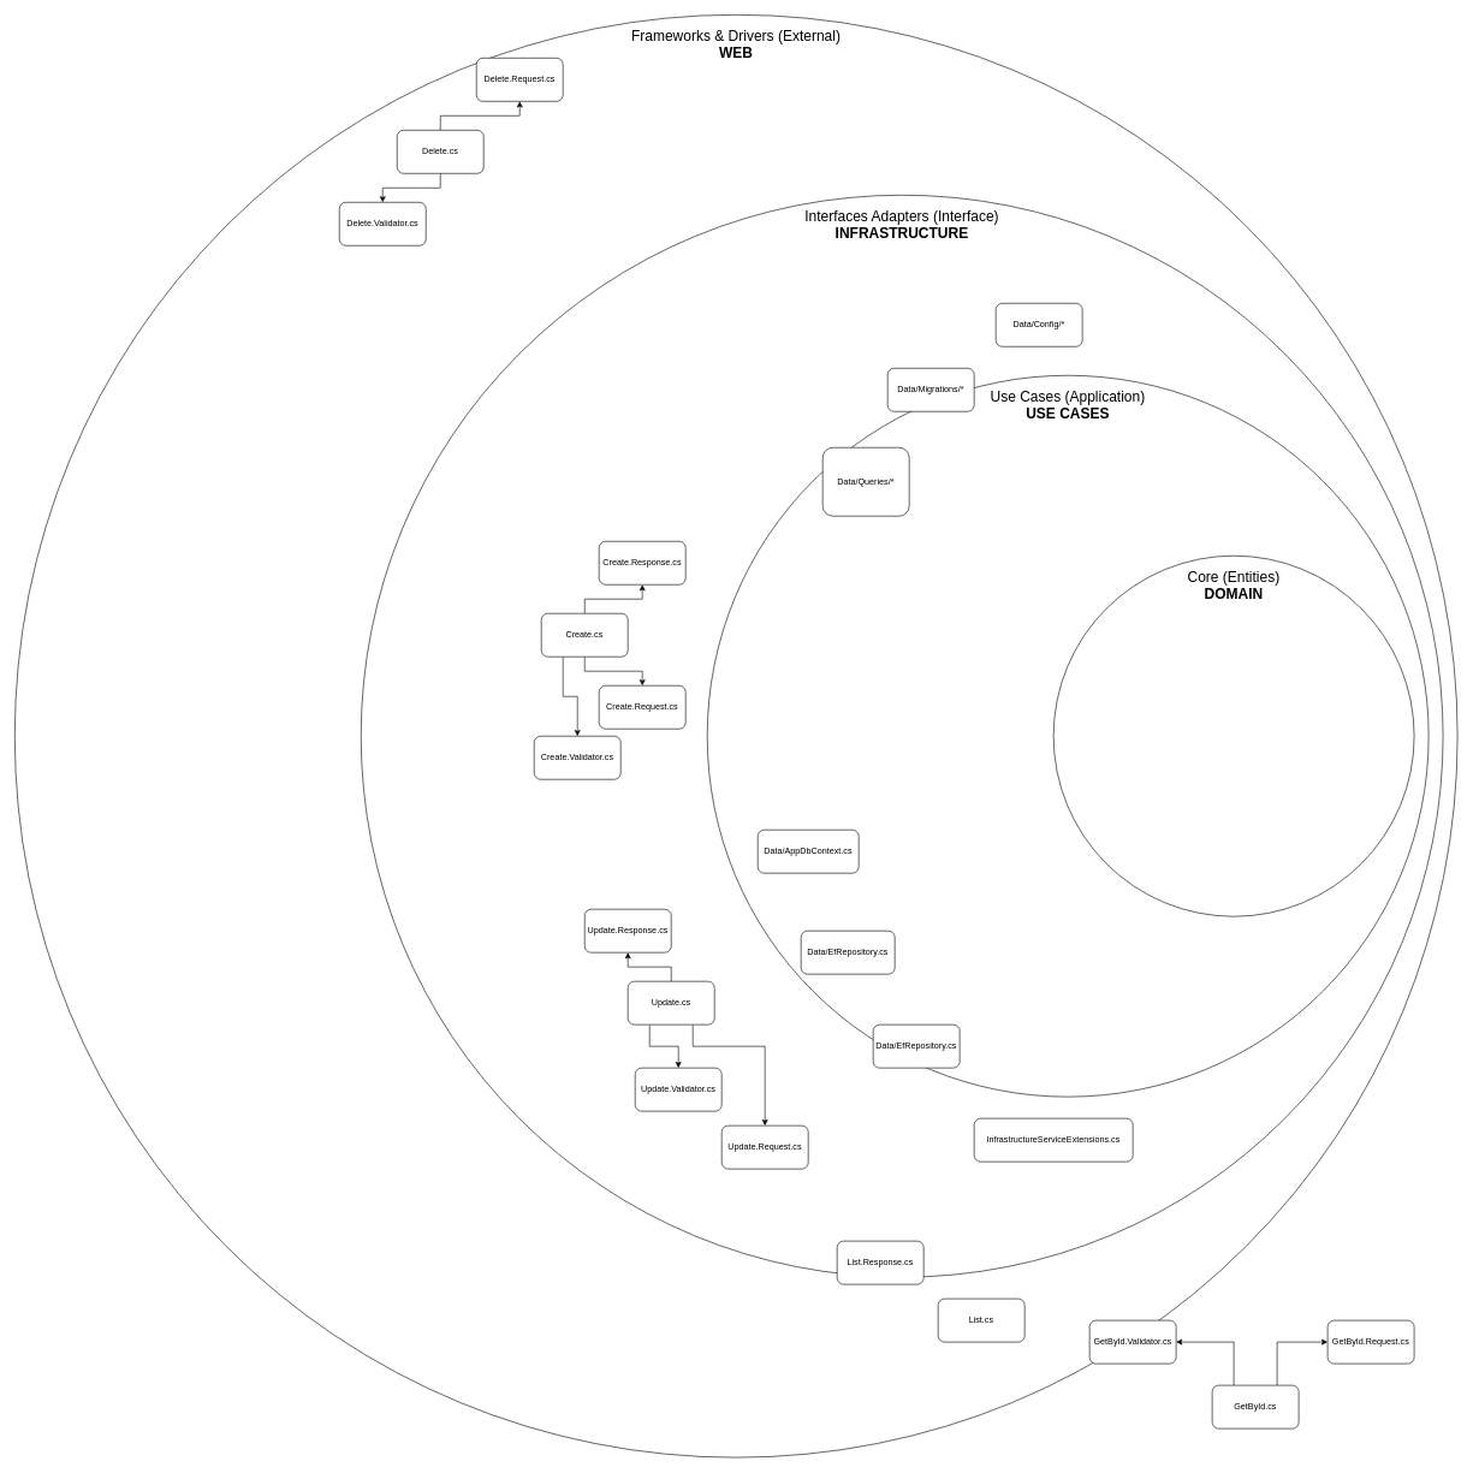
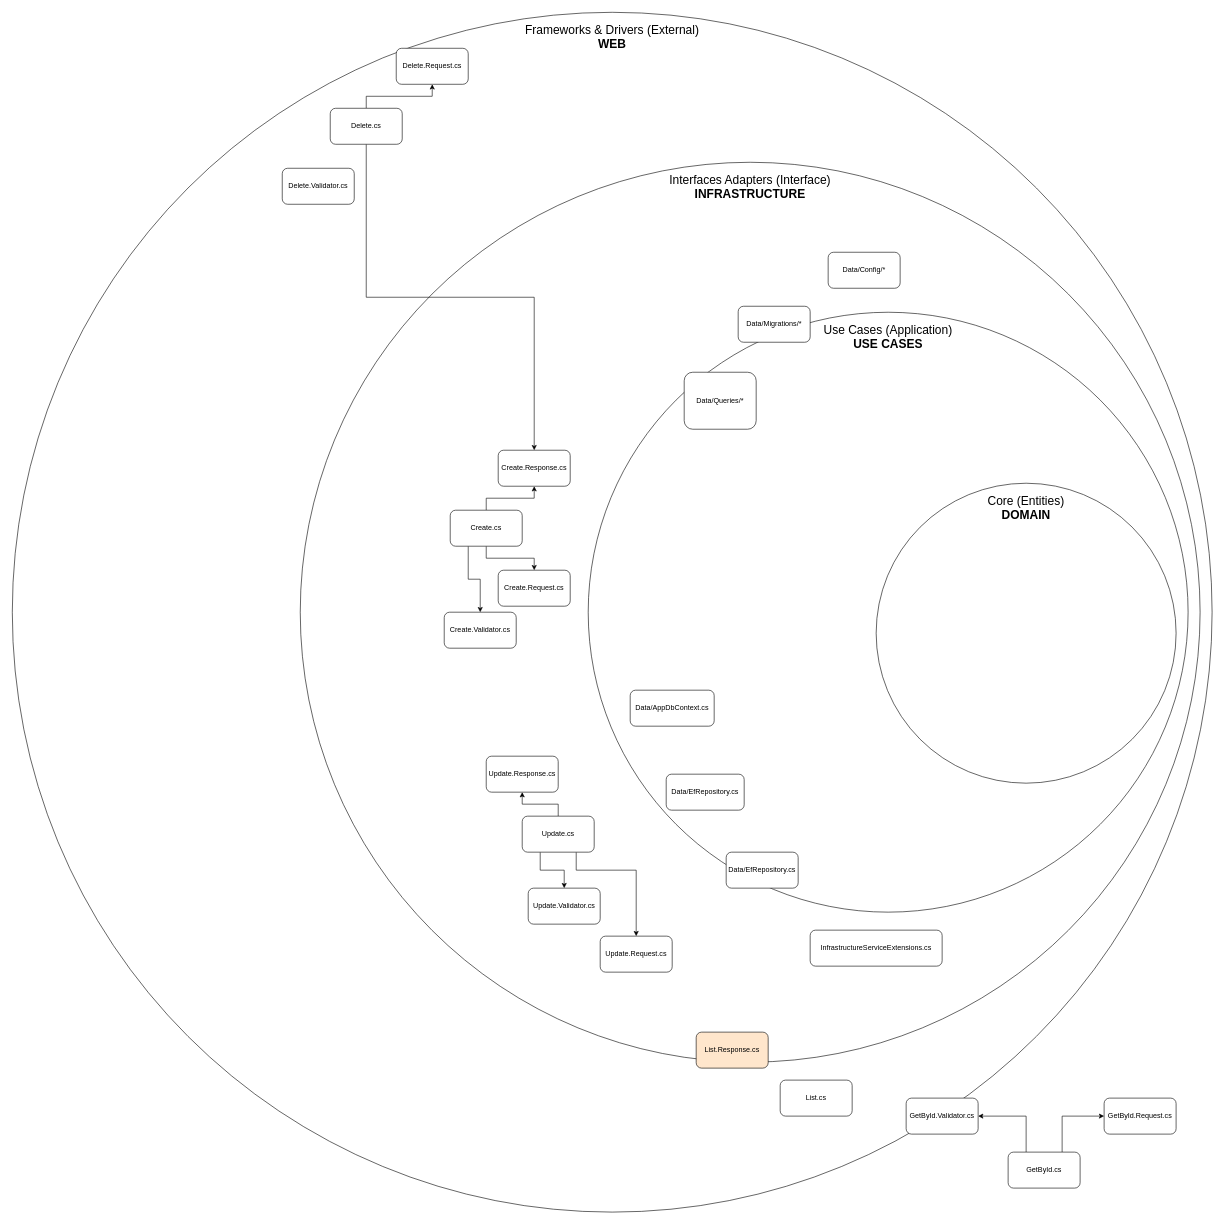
  <mxCell id="0" />
  <mxCell id="1" parent="0" />
  <mxCell id="2" value="Frameworks &amp;amp; Drivers (External)&lt;div&gt;&lt;b&gt;WEB&lt;/b&gt;&lt;/div&gt;" style="ellipse;whiteSpace=wrap;html=1;aspect=fixed;strokeColor=default;align=center;verticalAlign=top;spacingTop=10;fontFamily=Helvetica;fontSize=20;fontColor=default;fillColor=default;" vertex="1" parent="1"><mxGeometry x="20" y="20" width="2000" height="2000" as="geometry" /></mxCell>
  <mxCell id="3" value="Interfaces Adapters (Interface)&lt;div&gt;&lt;b&gt;INFRASTRUCTURE&lt;/b&gt;&lt;/div&gt;" style="ellipse;whiteSpace=wrap;html=1;aspect=fixed;strokeColor=default;align=center;verticalAlign=top;spacingTop=10;fontFamily=Helvetica;fontSize=20;fontColor=default;fillColor=default;" vertex="1" parent="1"><mxGeometry x="500" y="270" width="1500" height="1500" as="geometry" /></mxCell>
  <mxCell id="4" value="Use Cases (Application)&lt;div&gt;&lt;b&gt;USE CASES&lt;/b&gt;&lt;/div&gt;" style="ellipse;whiteSpace=wrap;html=1;aspect=fixed;strokeColor=default;align=center;verticalAlign=top;spacingTop=10;fontFamily=Helvetica;fontSize=20;fontColor=default;fillColor=default;" vertex="1" parent="1"><mxGeometry x="980" y="520" width="1000" height="1000" as="geometry" /></mxCell>
- <mxCell id="5" value="Core (Entities)&lt;div&gt;&lt;b&gt;DOMAIN&lt;/b&gt;&lt;/div&gt;" style="ellipse;whiteSpace=wrap;html=1;aspect=fixed;verticalAlign=top;fontSize=20;spacingTop=10;" vertex="1" parent="1"><mxGeometry x="1460" y="770" width="500" height="500" as="geometry" /></mxCell>
+ <mxCell id="5" value="Core (Entities)&lt;div&gt;&lt;b&gt;DOMAIN&lt;/b&gt;&lt;/div&gt;" style="ellipse;whiteSpace=wrap;html=1;aspect=fixed;verticalAlign=top;fontSize=20;spacingTop=10;" vertex="1" parent="1"><mxGeometry x="1460" y="805" width="500" height="500" as="geometry" /></mxCell>
  <mxCell id="6" value="" style="edgeStyle=orthogonalEdgeStyle;rounded=0;orthogonalLoop=1;jettySize=auto;html=1;" edge="1" parent="1" source="9" target="10"><mxGeometry relative="1" as="geometry" /></mxCell>
  <mxCell id="7" value="" style="edgeStyle=orthogonalEdgeStyle;rounded=0;orthogonalLoop=1;jettySize=auto;html=1;" edge="1" parent="1" source="9" target="11"><mxGeometry relative="1" as="geometry" /></mxCell>
  <mxCell id="8" style="edgeStyle=orthogonalEdgeStyle;rounded=0;orthogonalLoop=1;jettySize=auto;html=1;exitX=0.25;exitY=1;exitDx=0;exitDy=0;entryX=0.5;entryY=0;entryDx=0;entryDy=0;" edge="1" parent="1" source="9" target="12"><mxGeometry relative="1" as="geometry" /></mxCell>
  <mxCell id="9" value="Create.cs" style="rounded=1;whiteSpace=wrap;html=1;" vertex="1" parent="1"><mxGeometry x="750" y="850" width="120" height="60" as="geometry" /></mxCell>
  <mxCell id="10" value="Create.Request.cs" style="rounded=1;whiteSpace=wrap;html=1;" vertex="1" parent="1"><mxGeometry x="830" y="950" width="120" height="60" as="geometry" /></mxCell>
  <mxCell id="11" value="Create.Response.cs" style="rounded=1;whiteSpace=wrap;html=1;" vertex="1" parent="1"><mxGeometry x="830" y="750" width="120" height="60" as="geometry" /></mxCell>
  <mxCell id="12" value="Create.Validator.cs" style="rounded=1;whiteSpace=wrap;html=1;" vertex="1" parent="1"><mxGeometry x="740" y="1020" width="120" height="60" as="geometry" /></mxCell>
  <mxCell id="13" value="Data/Migrations/*" style="rounded=1;whiteSpace=wrap;html=1;" vertex="1" parent="1"><mxGeometry x="1230" y="510" width="120" height="60" as="geometry" /></mxCell>
  <mxCell id="14" value="Data/Queries/*" style="rounded=1;whiteSpace=wrap;html=1;" vertex="1" parent="1"><mxGeometry x="1140" y="620" width="120" height="95" as="geometry" /></mxCell>
  <mxCell id="15" value="Data/AppDbContext.cs" style="rounded=1;whiteSpace=wrap;html=1;" vertex="1" parent="1"><mxGeometry x="1050" y="1150" width="140" height="60" as="geometry" /></mxCell>
  <mxCell id="16" value="Data/EfRepository.cs" style="rounded=1;whiteSpace=wrap;html=1;" vertex="1" parent="1"><mxGeometry x="1110" y="1290" width="130" height="60" as="geometry" /></mxCell>
  <mxCell id="17" value="Data/EfRepository.cs" style="rounded=1;whiteSpace=wrap;html=1;" vertex="1" parent="1"><mxGeometry x="1210" y="1420" width="120" height="60" as="geometry" /></mxCell>
  <mxCell id="18" value="Data/Config/*" style="rounded=1;whiteSpace=wrap;html=1;" vertex="1" parent="1"><mxGeometry x="1380" y="420" width="120" height="60" as="geometry" /></mxCell>
  <mxCell id="19" value="InfrastructureServiceExtensions.cs" style="rounded=1;whiteSpace=wrap;html=1;" vertex="1" parent="1"><mxGeometry x="1350" y="1550" width="220" height="60" as="geometry" /></mxCell>
- <mxCell id="20" style="edgeStyle=orthogonalEdgeStyle;rounded=0;orthogonalLoop=1;jettySize=auto;html=1;exitX=0.5;exitY=1;exitDx=0;exitDy=0;entryX=0.5;entryY=0;entryDx=0;entryDy=0;" edge="1" parent="1" source="22" target="24"><mxGeometry relative="1" as="geometry" /></mxCell>
+ <mxCell id="20" style="edgeStyle=orthogonalEdgeStyle;rounded=0;orthogonalLoop=1;jettySize=auto;html=1;exitX=0.5;exitY=1;exitDx=0;exitDy=0;" edge="1" parent="1" source="22" target="11"><mxGeometry relative="1" as="geometry" /></mxCell>
  <mxCell id="21" style="edgeStyle=orthogonalEdgeStyle;rounded=0;orthogonalLoop=1;jettySize=auto;html=1;exitX=0.5;exitY=0;exitDx=0;exitDy=0;entryX=0.5;entryY=1;entryDx=0;entryDy=0;" edge="1" parent="1" source="22" target="23"><mxGeometry relative="1" as="geometry" /></mxCell>
  <mxCell id="22" value="Delete.cs" style="rounded=1;whiteSpace=wrap;html=1;" vertex="1" parent="1"><mxGeometry x="550" y="180" width="120" height="60" as="geometry" /></mxCell>
  <mxCell id="23" value="Delete.Request.cs" style="rounded=1;whiteSpace=wrap;html=1;" vertex="1" parent="1"><mxGeometry x="660" y="80" width="120" height="60" as="geometry" /></mxCell>
  <mxCell id="24" value="Delete.Validator.cs" style="rounded=1;whiteSpace=wrap;html=1;" vertex="1" parent="1"><mxGeometry x="470" width="120" height="60" as="geometry" y="280" /></mxCell>
  <mxCell id="25" value="" style="edgeStyle=orthogonalEdgeStyle;rounded=0;orthogonalLoop=1;jettySize=auto;html=1;exitX=0.75;exitY=1;exitDx=0;exitDy=0;" edge="1" parent="1" source="28" target="29"><mxGeometry relative="1" as="geometry"><Array as="points"><mxPoint x="960" y="1450" /><mxPoint x="1060" y="1450" /></Array></mxGeometry></mxCell>
  <mxCell id="26" value="" style="edgeStyle=orthogonalEdgeStyle;rounded=0;orthogonalLoop=1;jettySize=auto;html=1;" edge="1" parent="1" source="28" target="30"><mxGeometry relative="1" as="geometry" /></mxCell>
  <mxCell id="27" style="edgeStyle=orthogonalEdgeStyle;rounded=0;orthogonalLoop=1;jettySize=auto;html=1;exitX=0.25;exitY=1;exitDx=0;exitDy=0;entryX=0.5;entryY=0;entryDx=0;entryDy=0;" edge="1" parent="1" source="28" target="31"><mxGeometry relative="1" as="geometry" /></mxCell>
  <mxCell id="28" value="Update.cs" style="rounded=1;whiteSpace=wrap;html=1;" vertex="1" parent="1"><mxGeometry x="870" y="1360" width="120" height="60" as="geometry" /></mxCell>
  <mxCell id="29" value="Update.Request.cs" style="rounded=1;whiteSpace=wrap;html=1;" vertex="1" parent="1"><mxGeometry x="1000" y="1560" width="120" height="60" as="geometry" /></mxCell>
  <mxCell id="30" value="Update.Response.cs" style="rounded=1;whiteSpace=wrap;html=1;" vertex="1" parent="1"><mxGeometry x="810" y="1260" width="120" height="60" as="geometry" /></mxCell>
  <mxCell id="31" value="Update.Validator.cs" style="rounded=1;whiteSpace=wrap;html=1;" vertex="1" parent="1"><mxGeometry x="880" y="1480" width="120" height="60" as="geometry" /></mxCell>
  <mxCell id="32" value="List.cs" style="rounded=1;whiteSpace=wrap;html=1;" vertex="1" parent="1"><mxGeometry x="1300" y="1800" width="120" height="60" as="geometry" /></mxCell>
- <mxCell id="33" value="List.Response.cs" style="rounded=1;whiteSpace=wrap;html=1;" vertex="1" parent="1"><mxGeometry x="1160" y="1720" width="120" height="60" as="geometry" /></mxCell>
+ <mxCell id="33" value="List.Response.cs" style="rounded=1;whiteSpace=wrap;html=1;fillColor=#ffe6cc;" vertex="1" parent="1"><mxGeometry x="1160" y="1720" width="120" height="60" as="geometry" /></mxCell>
  <mxCell id="34" style="edgeStyle=orthogonalEdgeStyle;rounded=0;orthogonalLoop=1;jettySize=auto;html=1;exitX=0.25;exitY=0;exitDx=0;exitDy=0;entryX=1;entryY=0.5;entryDx=0;entryDy=0;" edge="1" parent="1" source="36" target="38"><mxGeometry relative="1" as="geometry" /></mxCell>
  <mxCell id="35" style="edgeStyle=orthogonalEdgeStyle;rounded=0;orthogonalLoop=1;jettySize=auto;html=1;exitX=0.75;exitY=0;exitDx=0;exitDy=0;entryX=0;entryY=0.5;entryDx=0;entryDy=0;" edge="1" parent="1" source="36" target="37"><mxGeometry relative="1" as="geometry" /></mxCell>
  <mxCell id="36" value="GetById.cs" style="rounded=1;whiteSpace=wrap;html=1;" vertex="1" parent="1"><mxGeometry x="1680" y="1920" width="120" height="60" as="geometry" /></mxCell>
  <mxCell id="37" value="GetById.Request.cs" style="rounded=1;whiteSpace=wrap;html=1;" vertex="1" parent="1"><mxGeometry x="1840" y="1830" width="120" height="60" as="geometry" /></mxCell>
  <mxCell id="38" value="GetById.Validator.cs" style="rounded=1;whiteSpace=wrap;html=1;" vertex="1" parent="1"><mxGeometry x="1510" y="1830" width="120" height="60" as="geometry" /></mxCell>
